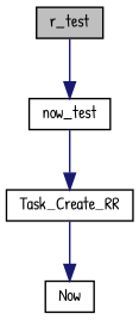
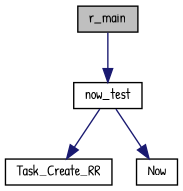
  digraph {
    fontname="Patrick Hand"
    rankdir=TB
    node [color=black fillcolor=white fontname="Patrick Hand" fontsize=10 shape=record style=filled]
    edge [color=midnightblue fontname="Patrick Hand" fontsize=10 labelfontname=Helvetica labelfontsize=10 style=solid]
-   n1 [fillcolor=grey75 fontcolor=black height=0.2 label=r_test width=0.4]
+   n1 [fillcolor=grey75 fontcolor=black height=0.2 label=r_main width=0.4]
    n2 [height=0.2 label=now_test width=0.4]
    n3 [height=0.2 label=Task_Create_RR width=0.4]
    n4 [height=0.2 label=Now width=0.4]
    n1 -> n2
    n2 -> n3
-   n3 -> n4
+   n2 -> n4
  }
